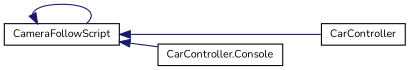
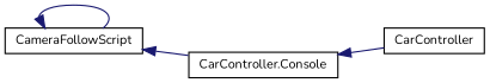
  digraph {
    fontname=Nunito
    rankdir=LR
    node [color=black fillcolor=white fontname=Nunito fontsize=10 shape=record style=filled]
    edge [color=midnightblue dir=back fontname=Nunito fontsize=10 labelfontname=Helvetica labelfontsize=10 style=solid]
    n1 [height=0.2 label=CameraFollowScript width=0.4]
    n2 [height=0.2 label=CarController width=0.4]
    n3 [height=0.2 label="CarController.Console" width=0.4]
    n1 -> n1
-   n1 -> n2
+   n3 -> n2
    n1 -> n3
  }
